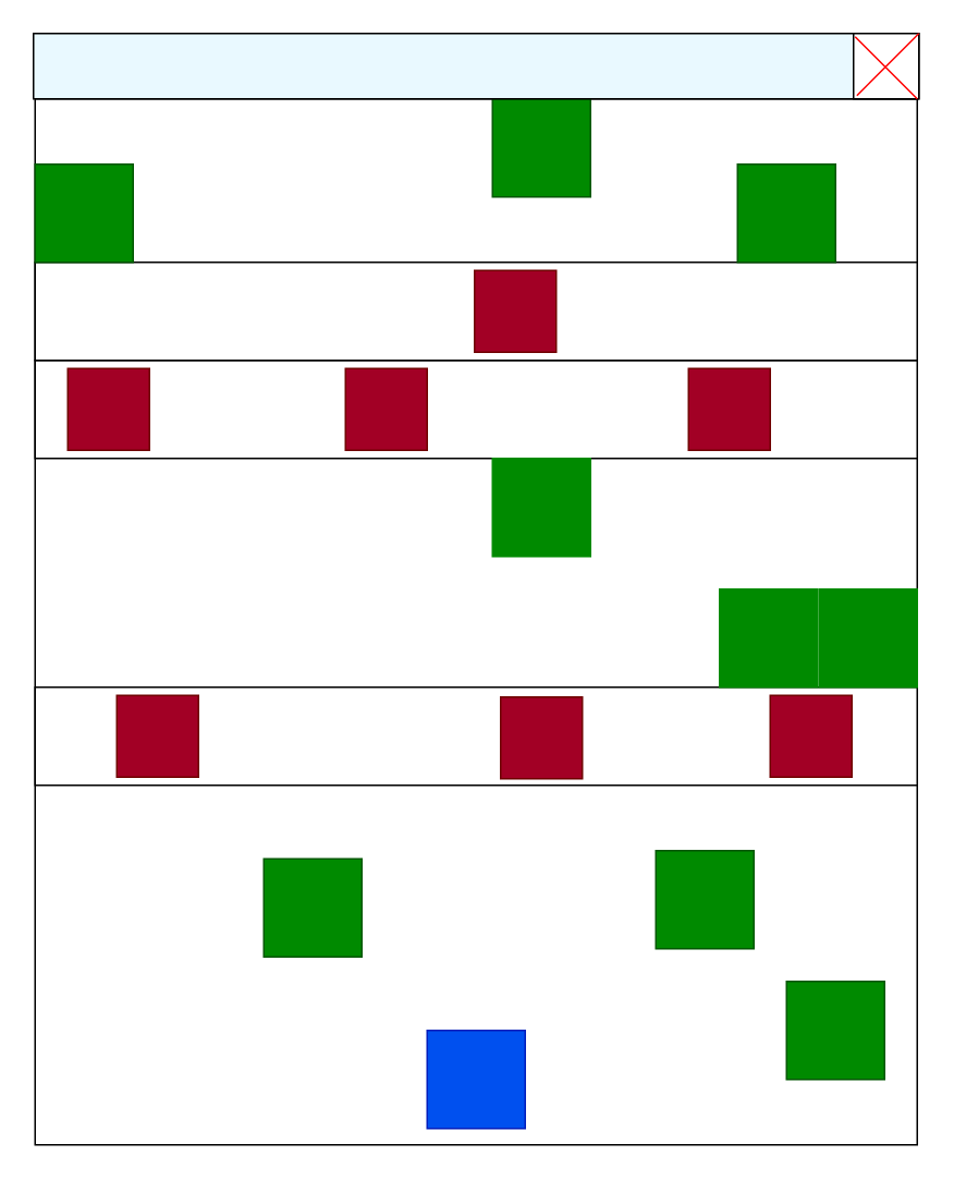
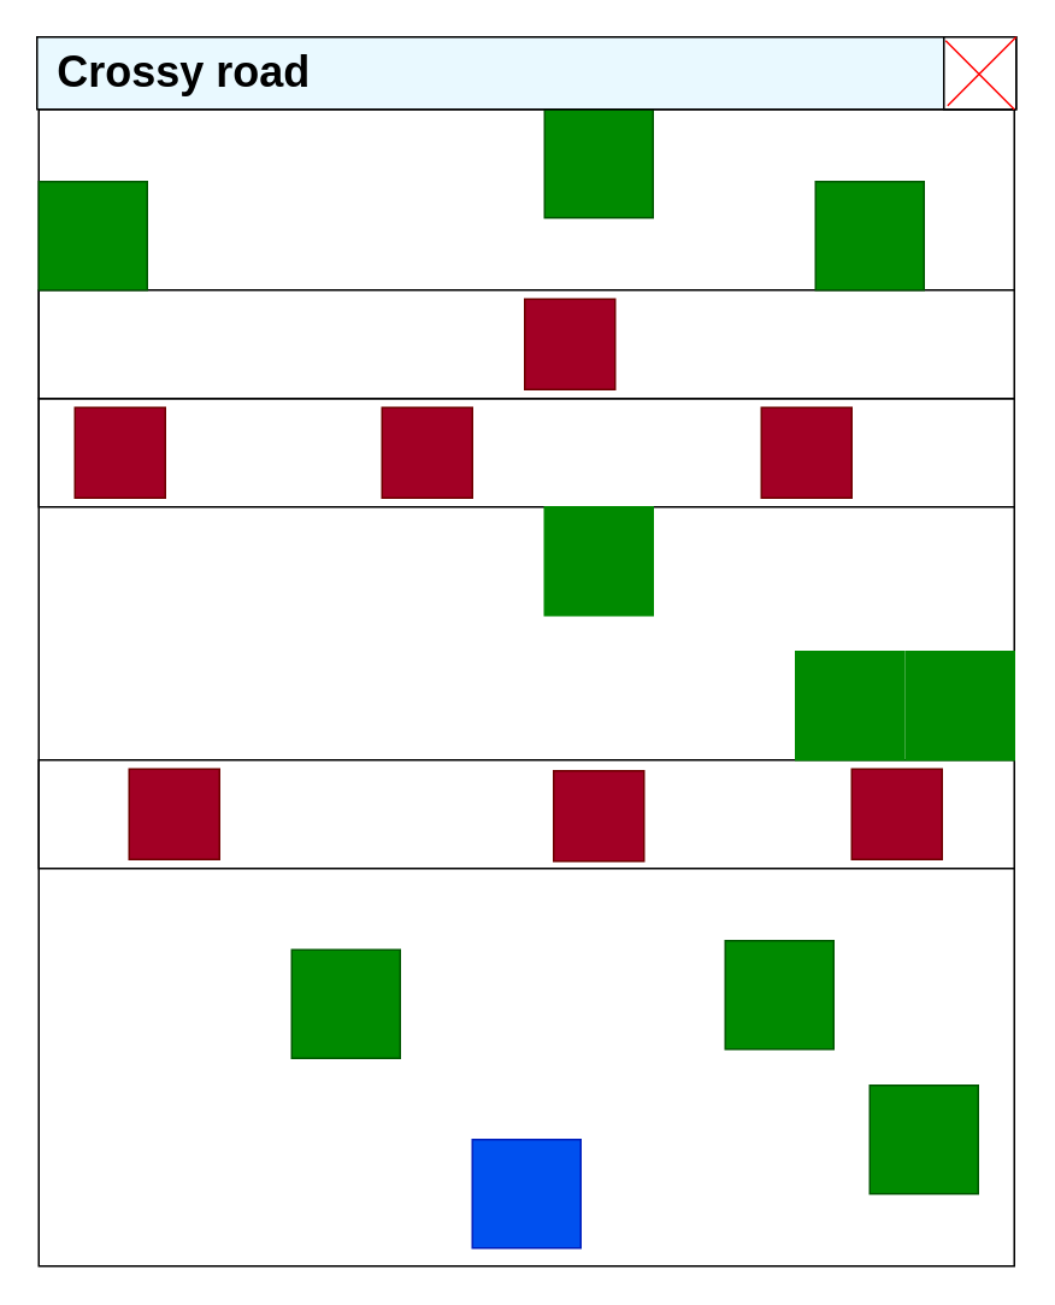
  <mxCell id="0" />
  <mxCell id="1" parent="0" />
  <mxCell id="2" value="" style="rounded=0;whiteSpace=wrap;html=1;fillColor=#FFFFFF;" vertex="1" parent="1"><mxGeometry x="21" y="60" width="540" height="640" as="geometry" /></mxCell>
  <mxCell id="3" value="" style="rounded=0;whiteSpace=wrap;html=1;fillColor=#0050ef;fontColor=#ffffff;strokeColor=#001DBC;" vertex="1" parent="1"><mxGeometry x="261" y="630" width="60" height="60" as="geometry" /></mxCell>
  <mxCell id="4" value="" style="rounded=0;whiteSpace=wrap;html=1;strokeColor=#000000;" vertex="1" parent="1"><mxGeometry x="21" y="420" width="540" height="60" as="geometry" /></mxCell>
  <mxCell id="5" value="" style="rounded=0;whiteSpace=wrap;html=1;strokeColor=#000000;" vertex="1" parent="1"><mxGeometry x="21" y="220" width="540" height="60" as="geometry" /></mxCell>
  <mxCell id="6" value="" style="rounded=0;whiteSpace=wrap;html=1;strokeColor=#000000;" vertex="1" parent="1"><mxGeometry x="21" y="160" width="540" height="60" as="geometry" /></mxCell>
  <mxCell id="7" value="" style="rounded=0;whiteSpace=wrap;html=1;fillColor=#008a00;fontColor=#ffffff;strokeColor=#008A00;" vertex="1" parent="1"><mxGeometry x="440" y="360" width="60" height="60" as="geometry" /></mxCell>
  <mxCell id="8" value="" style="rounded=0;whiteSpace=wrap;html=1;fillColor=#008a00;fontColor=#ffffff;strokeColor=#008A00;" vertex="1" parent="1"><mxGeometry x="501" y="360" width="60" height="60" as="geometry" /></mxCell>
  <mxCell id="9" value="" style="rounded=0;whiteSpace=wrap;html=1;fillColor=#008A00;fontColor=#ffffff;strokeColor=#008A00;" vertex="1" parent="1"><mxGeometry x="301" y="280" width="60" height="60" as="geometry" /></mxCell>
  <mxCell id="10" value="" style="rounded=0;whiteSpace=wrap;html=1;fillColor=#008a00;fontColor=#ffffff;strokeColor=#005700;" vertex="1" parent="1"><mxGeometry x="21" y="100" width="60" height="60" as="geometry" /></mxCell>
  <mxCell id="11" value="" style="rounded=0;whiteSpace=wrap;html=1;fillColor=#008a00;fontColor=#ffffff;strokeColor=#005700;" vertex="1" parent="1"><mxGeometry x="301" y="60" width="60" height="60" as="geometry" /></mxCell>
  <mxCell id="12" value="" style="rounded=0;whiteSpace=wrap;html=1;fillColor=#008a00;fontColor=#ffffff;strokeColor=#005700;" vertex="1" parent="1"><mxGeometry x="451" y="100" width="60" height="60" as="geometry" /></mxCell>
  <mxCell id="13" value="" style="rounded=0;whiteSpace=wrap;html=1;fillColor=#008a00;fontColor=#ffffff;strokeColor=#005700;" vertex="1" parent="1"><mxGeometry x="161" y="525" width="60" height="60" as="geometry" /></mxCell>
  <mxCell id="14" value="" style="rounded=0;whiteSpace=wrap;html=1;fillColor=#008a00;fontColor=#ffffff;strokeColor=#005700;" vertex="1" parent="1"><mxGeometry x="481" y="600" width="60" height="60" as="geometry" /></mxCell>
  <mxCell id="15" value="" style="rounded=0;whiteSpace=wrap;html=1;fillColor=#008a00;fontColor=#ffffff;strokeColor=#005700;" vertex="1" parent="1"><mxGeometry x="401" y="520" width="60" height="60" as="geometry" /></mxCell>
  <mxCell id="16" value="" style="rounded=0;whiteSpace=wrap;html=1;fillColor=#a20025;fontColor=#ffffff;strokeColor=#6F0000;" vertex="1" parent="1"><mxGeometry x="41" y="225" width="50" height="50" as="geometry" /></mxCell>
  <mxCell id="17" value="" style="rounded=0;whiteSpace=wrap;html=1;fillColor=#a20025;fontColor=#ffffff;strokeColor=#6F0000;" vertex="1" parent="1"><mxGeometry x="290" y="165" width="50" height="50" as="geometry" /></mxCell>
  <mxCell id="18" value="" style="rounded=0;whiteSpace=wrap;html=1;fillColor=#a20025;fontColor=#ffffff;strokeColor=#6F0000;" vertex="1" parent="1"><mxGeometry x="421" y="225" width="50" height="50" as="geometry" /></mxCell>
  <mxCell id="19" value="" style="rounded=0;whiteSpace=wrap;html=1;fillColor=#a20025;fontColor=#ffffff;strokeColor=#6F0000;" vertex="1" parent="1"><mxGeometry x="306" y="426" width="50" height="50" as="geometry" /></mxCell>
  <mxCell id="20" value="" style="rounded=0;whiteSpace=wrap;html=1;fillColor=#a20025;fontColor=#ffffff;strokeColor=#6F0000;" vertex="1" parent="1"><mxGeometry x="471" y="425" width="50" height="50" as="geometry" /></mxCell>
  <mxCell id="21" value="" style="rounded=0;whiteSpace=wrap;html=1;fillColor=#a20025;fontColor=#ffffff;strokeColor=#6F0000;" vertex="1" parent="1"><mxGeometry x="71" y="425" width="50" height="50" as="geometry" /></mxCell>
  <mxCell id="22" value="" style="rounded=0;whiteSpace=wrap;html=1;fillColor=#a20025;fontColor=#ffffff;strokeColor=#6F0000;" vertex="1" parent="1"><mxGeometry x="211" y="225" width="50" height="50" as="geometry" /></mxCell>
  <mxCell id="23" value="" style="rounded=0;whiteSpace=wrap;html=1;fillColor=light-dark(#E9F9FF, #ffffff);strokeColor=#000000;" vertex="1" parent="1"><mxGeometry x="20" y="20" width="542" height="40" as="geometry" /></mxCell>
  <mxCell id="24" value="" style="rounded=0;whiteSpace=wrap;html=1;fillColor=#FFFFFF;strokeColor=#000000;" vertex="1" parent="1"><mxGeometry x="522" y="20" width="40" height="40" as="geometry" /></mxCell>
  <mxCell id="25" value="" style="endArrow=none;html=1;rounded=0;entryX=1;entryY=0;entryDx=0;entryDy=0;exitX=0.93;exitY=0.95;exitDx=0;exitDy=0;exitPerimeter=0;strokeColor=#FF0000;startSize=12;" edge="1" parent="1" source="23" target="24"><mxGeometry width="50" height="50" relative="1" as="geometry"><mxPoint x="251" y="380" as="sourcePoint" /><mxPoint x="301" y="330" as="targetPoint" /></mxGeometry></mxCell>
  <mxCell id="26" value="" style="endArrow=none;html=1;rounded=0;entryX=0.928;entryY=0.05;entryDx=0;entryDy=0;exitX=1;exitY=0;exitDx=0;exitDy=0;strokeColor=#FF0000;startSize=12;entryPerimeter=0;" edge="1" parent="1" source="2" target="23"><mxGeometry width="50" height="50" relative="1" as="geometry"><mxPoint x="671" y="118" as="sourcePoint" /><mxPoint x="709" y="80" as="targetPoint" /></mxGeometry></mxCell>
+ <mxCell id="27" value="Crossy road" style="text;strokeColor=none;fillColor=none;html=1;fontSize=24;fontStyle=1;verticalAlign=middle;align=center;fontColor=#000000;" vertex="1" parent="1"><mxGeometry x="21" y="20" width="160" height="40" as="geometry" /></mxCell>
